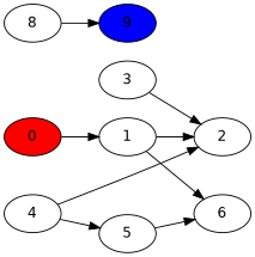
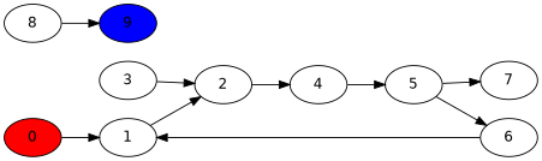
  digraph {
    fontname="DejaVu Sans"
    rankdir=LR
    node [fontname="DejaVu Sans"]
    edge [fontname="DejaVu Sans"]
    0 [fillcolor=red style=filled]
    1
    2
    6
    4
    3
    5
+   7
    9 [fillcolor=blue style=filled]
    8
    0 -> 1
    1 -> 2
-   1 -> 6
-   4 -> 2
+   6 -> 1
+   2 -> 4
    4 -> 5
    3 -> 2
    5 -> 6
+   5 -> 7
    8 -> 9
  }
